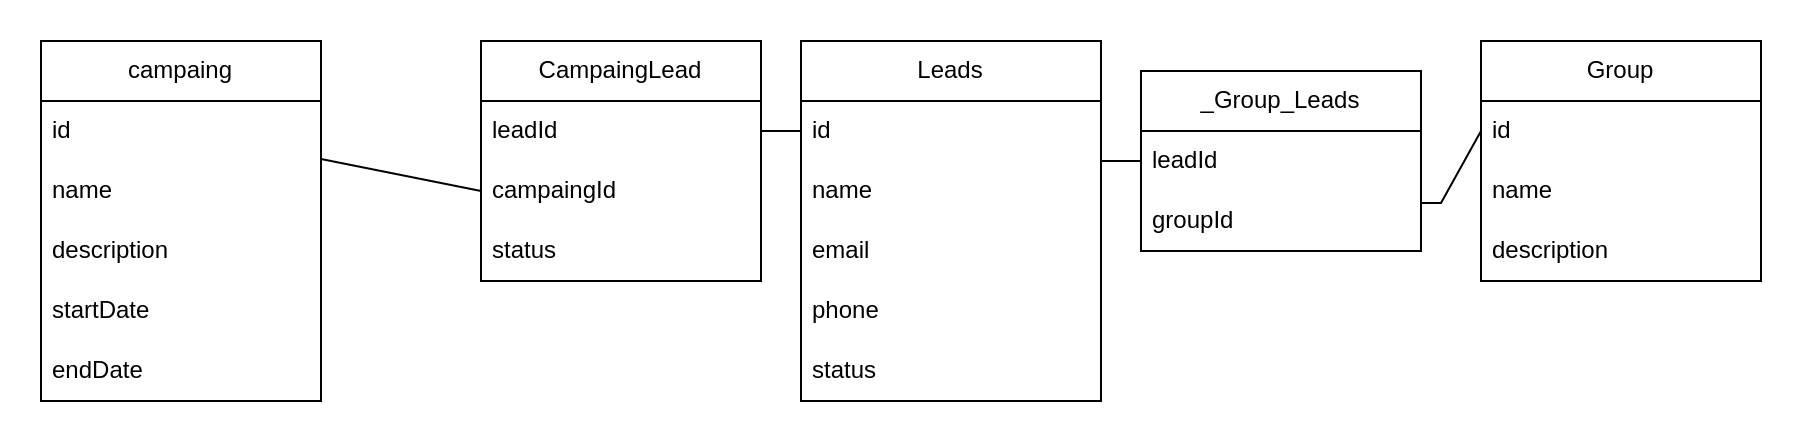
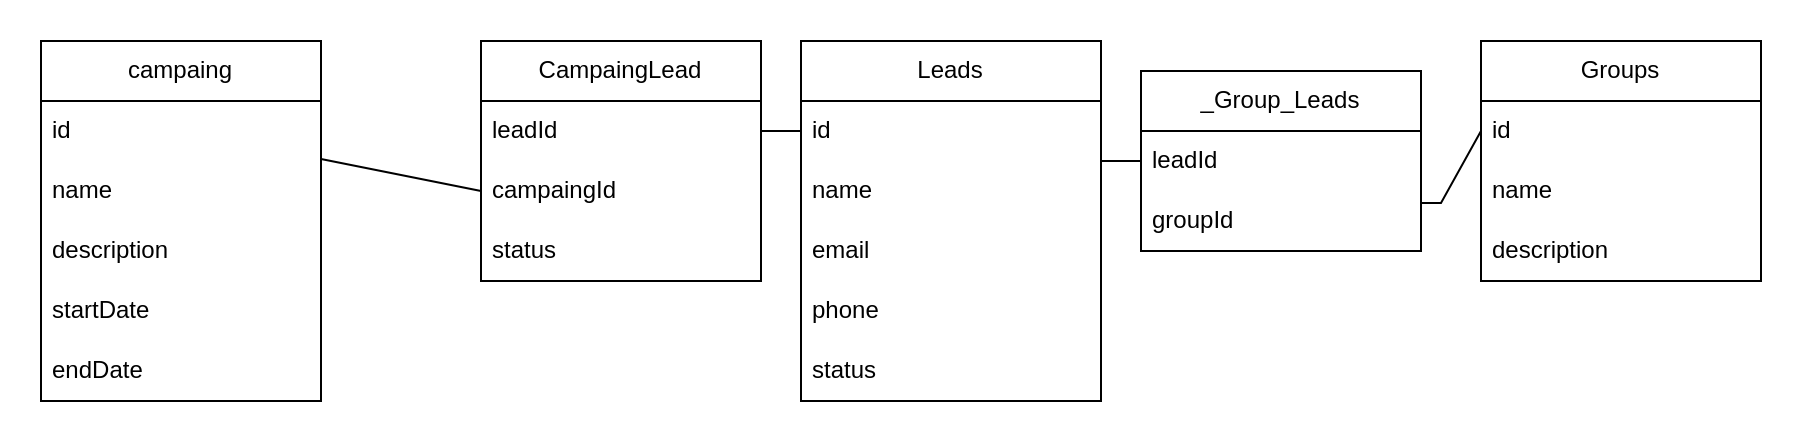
  <mxCell id="0" />
  <mxCell id="1" parent="0" />
  <mxCell id="2" value="Leads" style="swimlane;fontStyle=0;childLayout=stackLayout;horizontal=1;startSize=30;horizontalStack=0;resizeParent=1;resizeParentMax=0;resizeLast=0;collapsible=1;marginBottom=0;whiteSpace=wrap;html=1;" vertex="1" parent="1"><mxGeometry x="400" y="20" width="150" height="180" as="geometry"><mxRectangle x="340" y="320" width="70" height="30" as="alternateBounds" /></mxGeometry></mxCell>
  <mxCell id="3" value="id" style="text;strokeColor=none;fillColor=none;align=left;verticalAlign=middle;spacingLeft=4;spacingRight=4;overflow=hidden;points=[[0,0.5],[1,0.5]];portConstraint=eastwest;rotatable=0;whiteSpace=wrap;html=1;" vertex="1" parent="2"><mxGeometry y="30" width="150" height="30" as="geometry" /></mxCell>
  <mxCell id="4" value="name" style="text;strokeColor=none;fillColor=none;align=left;verticalAlign=middle;spacingLeft=4;spacingRight=4;overflow=hidden;points=[[0,0.5],[1,0.5]];portConstraint=eastwest;rotatable=0;whiteSpace=wrap;html=1;" vertex="1" parent="2"><mxGeometry y="60" width="150" height="30" as="geometry" /></mxCell>
  <mxCell id="5" value="email" style="text;strokeColor=none;fillColor=none;align=left;verticalAlign=middle;spacingLeft=4;spacingRight=4;overflow=hidden;points=[[0,0.5],[1,0.5]];portConstraint=eastwest;rotatable=0;whiteSpace=wrap;html=1;" vertex="1" parent="2"><mxGeometry y="90" width="150" height="30" as="geometry" /></mxCell>
  <mxCell id="6" value="phone" style="text;strokeColor=none;fillColor=none;align=left;verticalAlign=middle;spacingLeft=4;spacingRight=4;overflow=hidden;points=[[0,0.5],[1,0.5]];portConstraint=eastwest;rotatable=0;whiteSpace=wrap;html=1;" vertex="1" parent="2"><mxGeometry y="120" width="150" height="30" as="geometry" /></mxCell>
  <mxCell id="7" value="status" style="text;strokeColor=none;fillColor=none;align=left;verticalAlign=middle;spacingLeft=4;spacingRight=4;overflow=hidden;points=[[0,0.5],[1,0.5]];portConstraint=eastwest;rotatable=0;whiteSpace=wrap;html=1;" vertex="1" parent="2"><mxGeometry y="150" width="150" height="30" as="geometry" /></mxCell>
- <mxCell id="8" value="Group" style="swimlane;fontStyle=0;childLayout=stackLayout;horizontal=1;startSize=30;horizontalStack=0;resizeParent=1;resizeParentMax=0;resizeLast=0;collapsible=1;marginBottom=0;whiteSpace=wrap;html=1;" vertex="1" parent="1"><mxGeometry x="740" y="20" width="140" height="120" as="geometry" /></mxCell>
+ <mxCell id="8" value="Groups" style="swimlane;fontStyle=0;childLayout=stackLayout;horizontal=1;startSize=30;horizontalStack=0;resizeParent=1;resizeParentMax=0;resizeLast=0;collapsible=1;marginBottom=0;whiteSpace=wrap;html=1;" vertex="1" parent="1"><mxGeometry x="740" y="20" width="140" height="120" as="geometry" /></mxCell>
  <mxCell id="9" value="id" style="text;strokeColor=none;fillColor=none;align=left;verticalAlign=middle;spacingLeft=4;spacingRight=4;overflow=hidden;points=[[0,0.5],[1,0.5]];portConstraint=eastwest;rotatable=0;whiteSpace=wrap;html=1;" vertex="1" parent="8"><mxGeometry y="30" width="140" height="30" as="geometry" /></mxCell>
  <mxCell id="10" value="name" style="text;strokeColor=none;fillColor=none;align=left;verticalAlign=middle;spacingLeft=4;spacingRight=4;overflow=hidden;points=[[0,0.5],[1,0.5]];portConstraint=eastwest;rotatable=0;whiteSpace=wrap;html=1;" vertex="1" parent="8"><mxGeometry y="60" width="140" height="30" as="geometry" /></mxCell>
  <mxCell id="11" value="description" style="text;strokeColor=none;fillColor=none;align=left;verticalAlign=middle;spacingLeft=4;spacingRight=4;overflow=hidden;points=[[0,0.5],[1,0.5]];portConstraint=eastwest;rotatable=0;whiteSpace=wrap;html=1;" vertex="1" parent="8"><mxGeometry y="90" width="140" height="30" as="geometry" /></mxCell>
  <mxCell id="12" value="_Group_Leads" style="swimlane;fontStyle=0;childLayout=stackLayout;horizontal=1;startSize=30;horizontalStack=0;resizeParent=1;resizeParentMax=0;resizeLast=0;collapsible=1;marginBottom=0;whiteSpace=wrap;html=1;" vertex="1" parent="1"><mxGeometry x="570" y="35" width="140" height="90" as="geometry" /></mxCell>
  <mxCell id="13" value="leadId&lt;span style=&quot;white-space: pre;&quot;&gt;&#09;&lt;/span&gt;" style="text;strokeColor=none;fillColor=none;align=left;verticalAlign=middle;spacingLeft=4;spacingRight=4;overflow=hidden;points=[[0,0.5],[1,0.5]];portConstraint=eastwest;rotatable=0;whiteSpace=wrap;html=1;" vertex="1" parent="12"><mxGeometry y="30" width="140" height="30" as="geometry" /></mxCell>
  <mxCell id="14" value="groupId" style="text;strokeColor=none;fillColor=none;align=left;verticalAlign=middle;spacingLeft=4;spacingRight=4;overflow=hidden;points=[[0,0.5],[1,0.5]];portConstraint=eastwest;rotatable=0;whiteSpace=wrap;html=1;" vertex="1" parent="12"><mxGeometry y="60" width="140" height="30" as="geometry" /></mxCell>
  <mxCell id="15" value="" style="endArrow=none;html=1;rounded=0;entryX=0;entryY=0.5;entryDx=0;entryDy=0;exitX=1;exitY=0.2;exitDx=0;exitDy=0;exitPerimeter=0;" edge="1" parent="1" source="14" target="9"><mxGeometry width="50" height="50" relative="1" as="geometry"><mxPoint x="550" y="100" as="sourcePoint" /><mxPoint x="520" y="100" as="targetPoint" /><Array as="points"><mxPoint x="720" y="101" /></Array></mxGeometry></mxCell>
  <mxCell id="16" value="" style="endArrow=none;html=1;rounded=0;entryX=0;entryY=0.5;entryDx=0;entryDy=0;exitX=1;exitY=1;exitDx=0;exitDy=0;exitPerimeter=0;" edge="1" parent="1" source="3" target="13"><mxGeometry width="50" height="50" relative="1" as="geometry"><mxPoint x="360" y="80" as="sourcePoint" /><mxPoint x="520" y="100" as="targetPoint" /></mxGeometry></mxCell>
  <mxCell id="17" value="campaing" style="swimlane;fontStyle=0;childLayout=stackLayout;horizontal=1;startSize=30;horizontalStack=0;resizeParent=1;resizeParentMax=0;resizeLast=0;collapsible=1;marginBottom=0;whiteSpace=wrap;html=1;" vertex="1" parent="1"><mxGeometry x="20" y="20" width="140" height="180" as="geometry" /></mxCell>
  <mxCell id="18" value="id" style="text;strokeColor=none;fillColor=none;align=left;verticalAlign=middle;spacingLeft=4;spacingRight=4;overflow=hidden;points=[[0,0.5],[1,0.5]];portConstraint=eastwest;rotatable=0;whiteSpace=wrap;html=1;" vertex="1" parent="17"><mxGeometry y="30" width="140" height="30" as="geometry" /></mxCell>
  <mxCell id="19" value="name" style="text;strokeColor=none;fillColor=none;align=left;verticalAlign=middle;spacingLeft=4;spacingRight=4;overflow=hidden;points=[[0,0.5],[1,0.5]];portConstraint=eastwest;rotatable=0;whiteSpace=wrap;html=1;" vertex="1" parent="17"><mxGeometry y="60" width="140" height="30" as="geometry" /></mxCell>
  <mxCell id="20" value="description" style="text;strokeColor=none;fillColor=none;align=left;verticalAlign=middle;spacingLeft=4;spacingRight=4;overflow=hidden;points=[[0,0.5],[1,0.5]];portConstraint=eastwest;rotatable=0;whiteSpace=wrap;html=1;" vertex="1" parent="17"><mxGeometry y="90" width="140" height="30" as="geometry" /></mxCell>
  <mxCell id="21" value="startDate" style="text;strokeColor=none;fillColor=none;align=left;verticalAlign=middle;spacingLeft=4;spacingRight=4;overflow=hidden;points=[[0,0.5],[1,0.5]];portConstraint=eastwest;rotatable=0;whiteSpace=wrap;html=1;" vertex="1" parent="17"><mxGeometry y="120" width="140" height="30" as="geometry" /></mxCell>
  <mxCell id="22" value="endDate" style="text;strokeColor=none;fillColor=none;align=left;verticalAlign=middle;spacingLeft=4;spacingRight=4;overflow=hidden;points=[[0,0.5],[1,0.5]];portConstraint=eastwest;rotatable=0;whiteSpace=wrap;html=1;" vertex="1" parent="17"><mxGeometry y="150" width="140" height="30" as="geometry" /></mxCell>
  <mxCell id="23" value="CampaingLead" style="swimlane;fontStyle=0;childLayout=stackLayout;horizontal=1;startSize=30;horizontalStack=0;resizeParent=1;resizeParentMax=0;resizeLast=0;collapsible=1;marginBottom=0;whiteSpace=wrap;html=1;" vertex="1" parent="1"><mxGeometry x="240" y="20" width="140" height="120" as="geometry" /></mxCell>
  <mxCell id="24" value="leadId" style="text;strokeColor=none;fillColor=none;align=left;verticalAlign=middle;spacingLeft=4;spacingRight=4;overflow=hidden;points=[[0,0.5],[1,0.5]];portConstraint=eastwest;rotatable=0;whiteSpace=wrap;html=1;" vertex="1" parent="23"><mxGeometry y="30" width="140" height="30" as="geometry" /></mxCell>
  <mxCell id="25" value="campaingId" style="text;strokeColor=none;fillColor=none;align=left;verticalAlign=middle;spacingLeft=4;spacingRight=4;overflow=hidden;points=[[0,0.5],[1,0.5]];portConstraint=eastwest;rotatable=0;whiteSpace=wrap;html=1;" vertex="1" parent="23"><mxGeometry y="60" width="140" height="30" as="geometry" /></mxCell>
  <mxCell id="26" value="status" style="text;strokeColor=none;fillColor=none;align=left;verticalAlign=middle;spacingLeft=4;spacingRight=4;overflow=hidden;points=[[0,0.5],[1,0.5]];portConstraint=eastwest;rotatable=0;whiteSpace=wrap;html=1;" vertex="1" parent="23"><mxGeometry y="90" width="140" height="30" as="geometry" /></mxCell>
  <mxCell id="27" value="" style="endArrow=none;html=1;rounded=0;entryX=0;entryY=0.5;entryDx=0;entryDy=0;exitX=1;exitY=0.5;exitDx=0;exitDy=0;" edge="1" parent="1" source="24" target="3"><mxGeometry width="50" height="50" relative="1" as="geometry"><mxPoint x="360" y="120" as="sourcePoint" /><mxPoint x="410" y="70" as="targetPoint" /></mxGeometry></mxCell>
  <mxCell id="28" value="" style="endArrow=none;html=1;rounded=0;entryX=0;entryY=0.5;entryDx=0;entryDy=0;" edge="1" parent="1" source="18" target="25"><mxGeometry width="50" height="50" relative="1" as="geometry"><mxPoint x="470" y="50" as="sourcePoint" /><mxPoint x="520" y="0" as="targetPoint" /></mxGeometry></mxCell>
